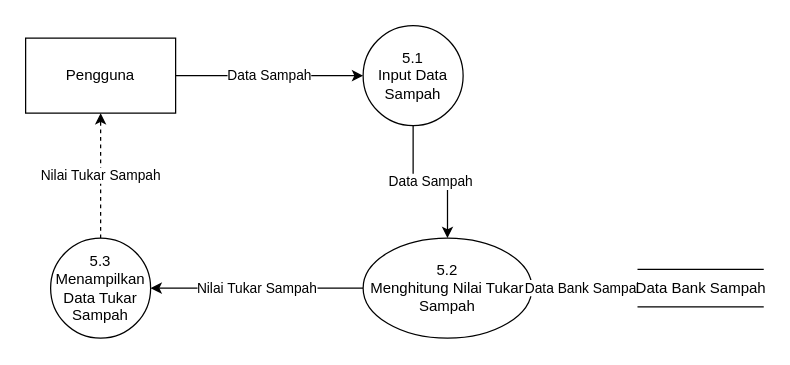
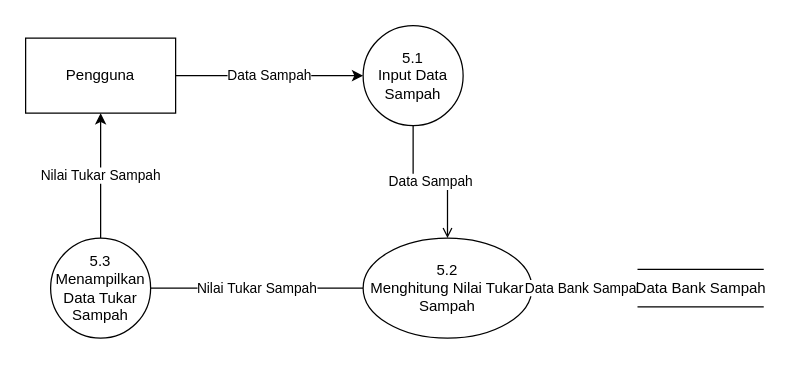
  <mxCell id="0" />
  <mxCell id="1" parent="0" />
  <mxCell id="2" value="Data Sampah" style="edgeStyle=orthogonalEdgeStyle;rounded=0;orthogonalLoop=1;jettySize=auto;html=1;entryX=0;entryY=0.5;entryDx=0;entryDy=0;" edge="1" parent="1" source="3" target="5"><mxGeometry relative="1" as="geometry" /></mxCell>
  <mxCell id="3" value="Pengguna" style="rounded=0;whiteSpace=wrap;html=1;" vertex="1" parent="1"><mxGeometry x="20" y="30" width="120" height="60" as="geometry" /></mxCell>
- <mxCell id="4" value="Data Sampah" style="edgeStyle=orthogonalEdgeStyle;rounded=0;orthogonalLoop=1;jettySize=auto;html=1;entryX=0.5;entryY=0;entryDx=0;entryDy=0;" edge="1" parent="1" source="5" target="7"><mxGeometry relative="1" as="geometry" /></mxCell>
+ <mxCell id="4" value="Data Sampah" style="edgeStyle=orthogonalEdgeStyle;rounded=0;orthogonalLoop=1;jettySize=auto;html=1;entryX=0.5;entryY=0;entryDx=0;entryDy=0;endArrow=open;" edge="1" parent="1" source="5" target="7"><mxGeometry relative="1" as="geometry" /></mxCell>
  <mxCell id="5" value="5.1&lt;br&gt;Input Data Sampah" style="ellipse;whiteSpace=wrap;html=1;aspect=fixed;" vertex="1" parent="1"><mxGeometry x="290" y="20" width="80" height="80" as="geometry" /></mxCell>
- <mxCell id="6" value="Nilai Tukar Sampah" style="edgeStyle=orthogonalEdgeStyle;rounded=0;orthogonalLoop=1;jettySize=auto;html=1;entryX=1;entryY=0.5;entryDx=0;entryDy=0;" edge="1" parent="1" source="7" target="11"><mxGeometry relative="1" as="geometry" /></mxCell>
+ <mxCell id="6" value="Nilai Tukar Sampah" style="edgeStyle=orthogonalEdgeStyle;rounded=0;orthogonalLoop=1;jettySize=auto;html=1;entryX=1;entryY=0.5;entryDx=0;entryDy=0;endArrow=none;" edge="1" parent="1" source="7" target="11"><mxGeometry relative="1" as="geometry" /></mxCell>
  <mxCell id="7" value="5.2&lt;br&gt;Menghitung Nilai Tukar Sampah" style="ellipse;whiteSpace=wrap;html=1;aspect=fixed;" vertex="1" parent="1"><mxGeometry x="290" y="190" width="135" height="80" as="geometry" /></mxCell>
  <mxCell id="8" value="Data Bank Sampah" style="edgeStyle=orthogonalEdgeStyle;rounded=0;orthogonalLoop=1;jettySize=auto;html=1;entryX=1;entryY=0.5;entryDx=0;entryDy=0;" edge="1" parent="1" source="9" target="7"><mxGeometry relative="1" as="geometry" /></mxCell>
  <mxCell id="9" value="Data Bank Sampah" style="html=1;dashed=0;whitespace=wrap;shape=partialRectangle;right=0;left=0;" vertex="1" parent="1"><mxGeometry x="510" y="215" width="100" height="30" as="geometry" /></mxCell>
- <mxCell id="10" value="Nilai Tukar Sampah" style="edgeStyle=orthogonalEdgeStyle;rounded=0;orthogonalLoop=1;jettySize=auto;html=1;entryX=0.5;entryY=1;entryDx=0;entryDy=0;dashed=1;" edge="1" parent="1" source="11" target="3"><mxGeometry relative="1" as="geometry" /></mxCell>
+ <mxCell id="10" value="Nilai Tukar Sampah" style="edgeStyle=orthogonalEdgeStyle;rounded=0;orthogonalLoop=1;jettySize=auto;html=1;entryX=0.5;entryY=1;entryDx=0;entryDy=0;" edge="1" parent="1" source="11" target="3"><mxGeometry relative="1" as="geometry" /></mxCell>
  <mxCell id="11" value="5.3&lt;br&gt;Menampilkan Data Tukar Sampah" style="ellipse;whiteSpace=wrap;html=1;aspect=fixed;" vertex="1" parent="1"><mxGeometry x="40" y="190" width="80" height="80" as="geometry" /></mxCell>
